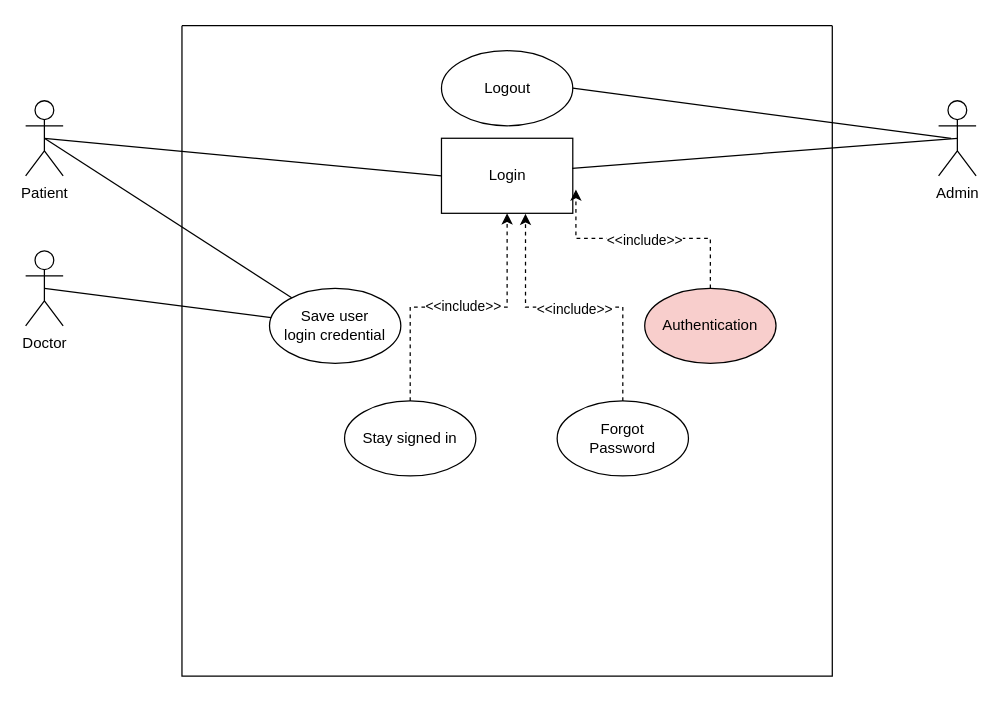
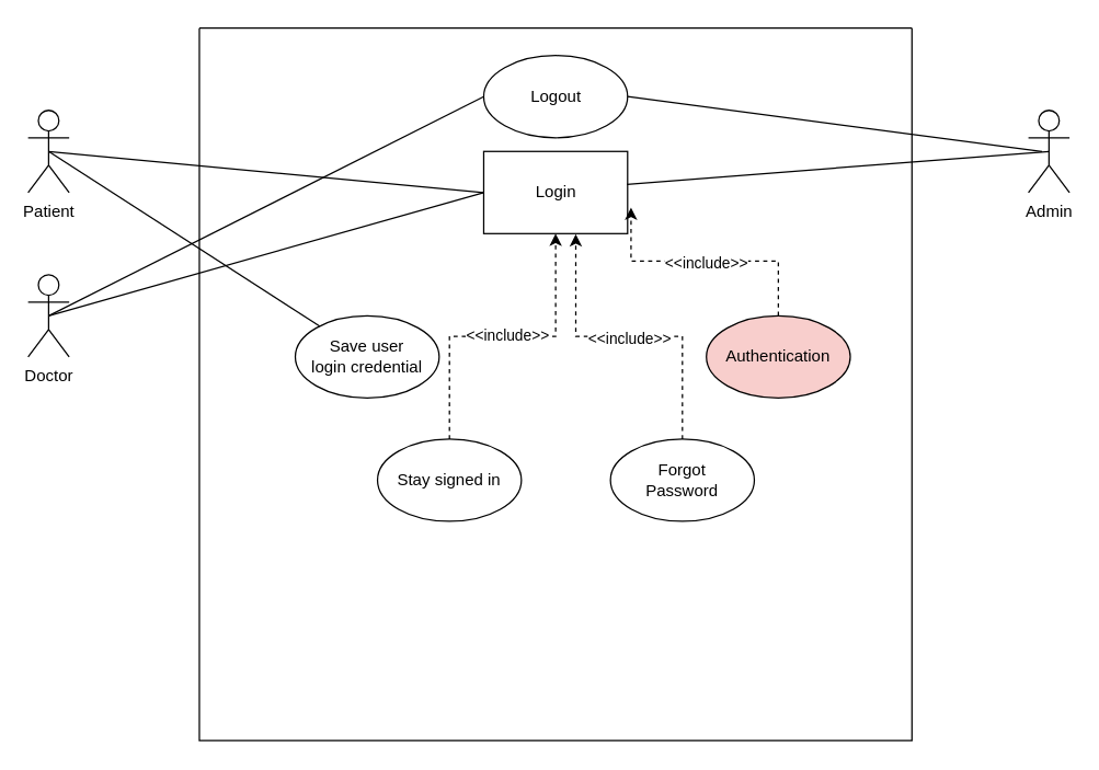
  <mxCell id="0" />
  <mxCell id="1" parent="0" />
  <mxCell id="2" value="" style="swimlane;startSize=0;" vertex="1" parent="1"><mxGeometry x="145" y="20" width="520" height="520" as="geometry" /></mxCell>
  <mxCell id="3" value="Logout" style="ellipse;whiteSpace=wrap;html=1;" vertex="1" parent="2"><mxGeometry x="207.5" y="20" width="105" height="60" as="geometry" /></mxCell>
  <mxCell id="4" value="Login" style="whiteSpace=wrap;html=1;rounded=0;" vertex="1" parent="2"><mxGeometry x="207.5" y="90" width="105" height="60" as="geometry" /></mxCell>
  <mxCell id="5" value="&lt;div&gt;Save user&lt;/div&gt;&lt;div&gt;login credential&lt;br&gt;&lt;/div&gt;" style="ellipse;whiteSpace=wrap;html=1;" vertex="1" parent="2"><mxGeometry x="70" y="210" width="105" height="60" as="geometry" /></mxCell>
  <mxCell id="6" style="edgeStyle=orthogonalEdgeStyle;rounded=0;orthogonalLoop=1;jettySize=auto;html=1;entryX=0.5;entryY=1;entryDx=0;entryDy=0;dashed=1;" edge="1" parent="2" source="8" target="4"><mxGeometry relative="1" as="geometry" /></mxCell>
  <mxCell id="7" value="&amp;lt;&amp;lt;include&amp;gt;&amp;gt;" style="edgeLabel;html=1;align=center;verticalAlign=middle;resizable=0;points=[];" vertex="1" connectable="0" parent="6"><mxGeometry x="-0.102" y="1" relative="1" as="geometry"><mxPoint x="15" as="offset" /></mxGeometry></mxCell>
  <mxCell id="8" value="Stay signed in" style="ellipse;whiteSpace=wrap;html=1;" vertex="1" parent="2"><mxGeometry x="130" y="300" width="105" height="60" as="geometry" /></mxCell>
  <mxCell id="9" style="edgeStyle=orthogonalEdgeStyle;rounded=0;orthogonalLoop=1;jettySize=auto;html=1;entryX=0.64;entryY=1.006;entryDx=0;entryDy=0;entryPerimeter=0;dashed=1;" edge="1" parent="2" source="11" target="4"><mxGeometry relative="1" as="geometry" /></mxCell>
  <mxCell id="10" value="&amp;lt;&amp;lt;include&amp;gt;&amp;gt;" style="edgeLabel;html=1;align=center;verticalAlign=middle;resizable=0;points=[];" vertex="1" connectable="0" parent="9"><mxGeometry x="0.059" y="1" relative="1" as="geometry"><mxPoint x="6" as="offset" /></mxGeometry></mxCell>
  <mxCell id="11" value="&lt;div&gt;Forgot&lt;/div&gt;&lt;div&gt;Password&lt;br&gt;&lt;/div&gt;" style="ellipse;whiteSpace=wrap;html=1;" vertex="1" parent="2"><mxGeometry x="300" y="300" width="105" height="60" as="geometry" /></mxCell>
  <mxCell id="12" style="edgeStyle=orthogonalEdgeStyle;rounded=0;orthogonalLoop=1;jettySize=auto;html=1;entryX=1.024;entryY=0.683;entryDx=0;entryDy=0;entryPerimeter=0;dashed=1;" edge="1" parent="2" source="14" target="4"><mxGeometry relative="1" as="geometry"><Array as="points"><mxPoint x="423" y="170" /><mxPoint x="315" y="170" /></Array></mxGeometry></mxCell>
  <mxCell id="13" value="&amp;lt;&amp;lt;include&amp;gt;&amp;gt;" style="edgeLabel;html=1;align=center;verticalAlign=middle;resizable=0;points=[];" vertex="1" connectable="0" parent="12"><mxGeometry x="0.228" y="1" relative="1" as="geometry"><mxPoint x="22" as="offset" /></mxGeometry></mxCell>
  <mxCell id="14" value="Authentication" style="ellipse;whiteSpace=wrap;html=1;fillColor=#f8cecc;" vertex="1" parent="2"><mxGeometry x="370" y="210" width="105" height="60" as="geometry" /></mxCell>
  <mxCell id="15" value="Patient" style="shape=umlActor;verticalLabelPosition=bottom;verticalAlign=top;html=1;outlineConnect=0;" vertex="1" parent="1"><mxGeometry x="20" y="80" width="30" height="60" as="geometry" /></mxCell>
  <mxCell id="16" value="Doctor" style="shape=umlActor;verticalLabelPosition=bottom;verticalAlign=top;html=1;outlineConnect=0;" vertex="1" parent="1"><mxGeometry x="20" y="200" width="30" height="60" as="geometry" /></mxCell>
  <mxCell id="17" value="Admin" style="shape=umlActor;verticalLabelPosition=bottom;verticalAlign=top;html=1;outlineConnect=0;" vertex="1" parent="1"><mxGeometry x="750" y="80" width="30" height="60" as="geometry" /></mxCell>
  <mxCell id="18" value="" style="endArrow=none;html=1;rounded=0;exitX=0.5;exitY=0.5;exitDx=0;exitDy=0;exitPerimeter=0;" edge="1" parent="1" source="15" target="5"><mxGeometry width="50" height="50" relative="1" as="geometry"><mxPoint x="380" y="310" as="sourcePoint" /><mxPoint x="430" y="260" as="targetPoint" /></mxGeometry></mxCell>
- <mxCell id="19" value="" style="endArrow=none;html=1;rounded=0;exitX=0.5;exitY=0.5;exitDx=0;exitDy=0;exitPerimeter=0;" edge="1" parent="1" source="16" target="5"><mxGeometry width="50" height="50" relative="1" as="geometry"><mxPoint x="380" y="310" as="sourcePoint" /><mxPoint x="430" y="260" as="targetPoint" /></mxGeometry></mxCell>
+ <mxCell id="19" value="" style="endArrow=none;html=1;rounded=0;exitX=0.5;exitY=0.5;exitDx=0;exitDy=0;exitPerimeter=0;entryX=0;entryY=0.5;entryDx=0;entryDy=0;" edge="1" parent="1" source="16" target="4"><mxGeometry width="50" height="50" relative="1" as="geometry"><mxPoint x="380" y="310" as="sourcePoint" /><mxPoint x="430" y="260" as="targetPoint" /></mxGeometry></mxCell>
  <mxCell id="20" value="" style="endArrow=none;html=1;rounded=0;entryX=0.5;entryY=0.5;entryDx=0;entryDy=0;entryPerimeter=0;exitX=0.995;exitY=0.4;exitDx=0;exitDy=0;exitPerimeter=0;" edge="1" parent="1" source="4" target="17"><mxGeometry width="50" height="50" relative="1" as="geometry"><mxPoint x="380" y="310" as="sourcePoint" /><mxPoint x="430" y="260" as="targetPoint" /></mxGeometry></mxCell>
+ <mxCell id="21" value="" style="endArrow=none;html=1;rounded=0;exitX=0;exitY=0.5;exitDx=0;exitDy=0;entryX=0.5;entryY=0.5;entryDx=0;entryDy=0;entryPerimeter=0;" edge="1" parent="1" source="3" target="16"><mxGeometry width="50" height="50" relative="1" as="geometry"><mxPoint x="380" y="310" as="sourcePoint" /><mxPoint x="430" y="260" as="targetPoint" /></mxGeometry></mxCell>
  <mxCell id="22" value="" style="endArrow=none;html=1;rounded=0;exitX=0.5;exitY=0.5;exitDx=0;exitDy=0;exitPerimeter=0;entryX=0;entryY=0.5;entryDx=0;entryDy=0;" edge="1" parent="1" source="15" target="4"><mxGeometry width="50" height="50" relative="1" as="geometry"><mxPoint x="380" y="310" as="sourcePoint" /><mxPoint x="430" y="260" as="targetPoint" /></mxGeometry></mxCell>
  <mxCell id="23" value="" style="endArrow=none;html=1;rounded=0;exitX=1;exitY=0.5;exitDx=0;exitDy=0;" edge="1" parent="1" source="3"><mxGeometry width="50" height="50" relative="1" as="geometry"><mxPoint x="380" y="310" as="sourcePoint" /><mxPoint x="760" y="110" as="targetPoint" /></mxGeometry></mxCell>
